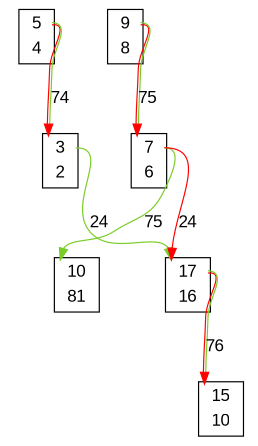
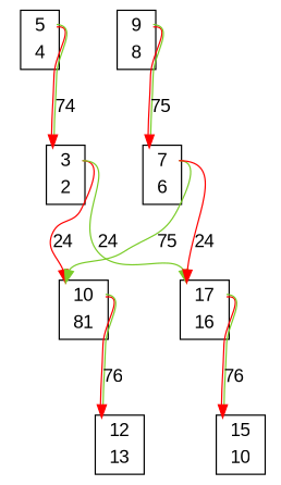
  digraph {
    fontname="Liberation Sans"
    node [color=black fillcolor=white fontname="Liberation Sans" shape=plaintext style=filled]
    edge [color="0 1 1:0.250 0.800 0.800" fontname="Liberation Sans" headport=port_0x7febb5816370_in tailport=port_0x7febb63a7490_out]
    n1 [label=<<TABLE bgcolor = "white"> <TR><TD BORDER = "0" PORT = "port_0x7febb63a7490_in"></TD><TD BORDER = "0" PORT = "port_">3</TD><TD BORDER = "0" PORT = "port_0x7febb63a7490_out"></TD></TR> <TR><TD BORDER = "0" PORT = "port_0x7febb63a72b0_out"></TD><TD BORDER = "0" PORT = "port_">2</TD><TD BORDER = "0" PORT = "port_0x7febb63a72b0_in"></TD></TR> </TABLE>>]
    n2 [label=<<TABLE bgcolor = "white"> <TR><TD BORDER = "0" PORT = "port_0x7febb5816370_in"></TD><TD BORDER = "0" PORT = "port_">10</TD><TD BORDER = "0" PORT = "port_0x7febb5816370_out"></TD></TR> <TR><TD BORDER = "0" PORT = "port_0x7febb63a75e0_out"></TD><TD BORDER = "0" PORT = "port_">81</TD><TD BORDER = "0" PORT = "port_0x7febb63a75e0_in"></TD></TR> </TABLE>>]
    n3 [label=<<TABLE bgcolor = "white"> <TR><TD BORDER = "0" PORT = "port_0x7febb63a7d00_in"></TD><TD BORDER = "0" PORT = "port_">17</TD><TD BORDER = "0" PORT = "port_0x7febb63a7d00_out"></TD></TR> <TR><TD BORDER = "0" PORT = "port_0x7febb63a7c70_out"></TD><TD BORDER = "0" PORT = "port_">16</TD><TD BORDER = "0" PORT = "port_0x7febb63a7c70_in"></TD></TR> </TABLE>>]
+   n4 [label=<<TABLE bgcolor = "white"> <TR><TD BORDER = "0" PORT = "port_0x7febb631fd90_in"></TD><TD BORDER = "0" PORT = "port_">12</TD><TD BORDER = "0" PORT = "port_0x7febb631fd90_out"></TD></TR> <TR><TD BORDER = "0" PORT = "port_0x7febb631fd00_out"></TD><TD BORDER = "0" PORT = "port_">13</TD><TD BORDER = "0" PORT = "port_0x7febb631fd00_in"></TD></TR> </TABLE>>]
    n5 [label=<<TABLE bgcolor = "white"> <TR><TD BORDER = "0" PORT = "port_0x7febb631ffd0_in"></TD><TD BORDER = "0" PORT = "port_">15</TD><TD BORDER = "0" PORT = "port_0x7febb631ffd0_out"></TD></TR> <TR><TD BORDER = "0" PORT = "port_0x7febb63a70d0_out"></TD><TD BORDER = "0" PORT = "port_">10</TD><TD BORDER = "0" PORT = "port_0x7febb63a70d0_in"></TD></TR> </TABLE>>]
    n6 [label=<<TABLE bgcolor = "white"> <TR><TD BORDER = "0" PORT = "port_0x7febb63a7280_in"></TD><TD BORDER = "0" PORT = "port_">5</TD><TD BORDER = "0" PORT = "port_0x7febb63a7280_out"></TD></TR> <TR><TD BORDER = "0" PORT = "port_0x7febb63a73a0_out"></TD><TD BORDER = "0" PORT = "port_">4</TD><TD BORDER = "0" PORT = "port_0x7febb63a73a0_in"></TD></TR> </TABLE>>]
    n7 [label=<<TABLE bgcolor = "white"> <TR><TD BORDER = "0" PORT = "port_0x7febb63a7640_in"></TD><TD BORDER = "0" PORT = "port_">7</TD><TD BORDER = "0" PORT = "port_0x7febb63a7640_out"></TD></TR> <TR><TD BORDER = "0" PORT = "port_0x7febb63a7580_out"></TD><TD BORDER = "0" PORT = "port_">6</TD><TD BORDER = "0" PORT = "port_0x7febb63a7580_in"></TD></TR> </TABLE>>]
    n8 [label=<<TABLE bgcolor = "white"> <TR><TD BORDER = "0" PORT = "port_0x7febb631fdc0_in"></TD><TD BORDER = "0" PORT = "port_">9</TD><TD BORDER = "0" PORT = "port_0x7febb631fdc0_out"></TD></TR> <TR><TD BORDER = "0" PORT = "port_0x7febb54102b0_out"></TD><TD BORDER = "0" PORT = "port_">8</TD><TD BORDER = "0" PORT = "port_0x7febb54102b0_in"></TD></TR> </TABLE>>]
+   n1 -> n2 [color="0 1 1" label=24]
    n1 -> n3 [color="0.250 0.800 0.800" headport=port_0x7febb63a7d00_in label=24]
+   n2 -> n4 [headport=port_0x7febb631fd90_in label=76 tailport=port_0x7febb5816370_out]
    n3 -> n5 [headport=port_0x7febb631ffd0_in label=76 tailport=port_0x7febb63a7d00_out]
    n6 -> n1 [headport=port_0x7febb63a7490_in label=74 tailport=port_0x7febb63a7280_out]
    n7 -> n2 [color="0.250 0.800 0.800" label=75 tailport=port_0x7febb63a7640_out]
    n7 -> n3 [color="0 1 1" headport=port_0x7febb63a7d00_in label=24 tailport=port_0x7febb63a7640_out]
    n8 -> n7 [headport=port_0x7febb63a7640_in label=75 tailport=port_0x7febb631fdc0_out]
  }
